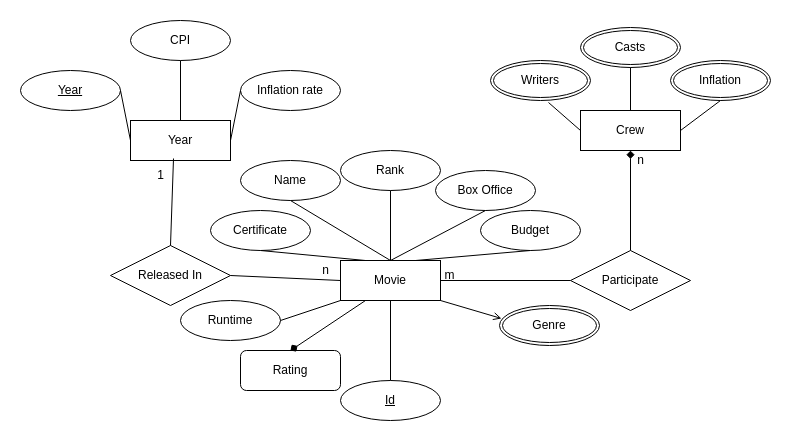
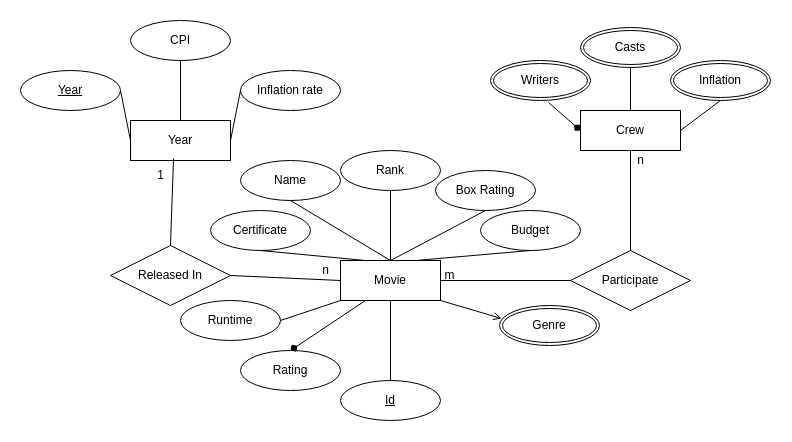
  <mxCell id="0" />
  <mxCell id="1" parent="0" />
  <mxCell id="2" value="Movie" style="whiteSpace=wrap;html=1;align=center;" parent="1" vertex="1"><mxGeometry x="340" y="260" width="100" height="40" as="geometry" /></mxCell>
  <mxCell id="3" value="Crew" style="whiteSpace=wrap;html=1;align=center;" parent="1" vertex="1"><mxGeometry x="580" y="110" width="100" height="40" as="geometry" /></mxCell>
  <mxCell id="4" value="Casts" style="ellipse;shape=doubleEllipse;margin=3;whiteSpace=wrap;html=1;align=center;" parent="1" vertex="1"><mxGeometry x="580" y="27" width="100" height="40" as="geometry" /></mxCell>
  <mxCell id="5" value="Inflation" style="ellipse;shape=doubleEllipse;margin=3;whiteSpace=wrap;html=1;align=center;" parent="1" vertex="1"><mxGeometry x="670" y="60" width="100" height="40" as="geometry" /></mxCell>
  <mxCell id="6" value="Writers" style="ellipse;shape=doubleEllipse;margin=3;whiteSpace=wrap;html=1;align=center;" parent="1" vertex="1"><mxGeometry x="490" y="60" width="100" height="40" as="geometry" /></mxCell>
  <mxCell id="7" value="Id" style="ellipse;whiteSpace=wrap;html=1;align=center;fontStyle=4;" parent="1" vertex="1"><mxGeometry x="340" y="380" width="100" height="40" as="geometry" /></mxCell>
  <mxCell id="8" value="Name" style="ellipse;whiteSpace=wrap;html=1;align=center;" parent="1" vertex="1"><mxGeometry x="240" y="160" width="100" height="40" as="geometry" /></mxCell>
- <mxCell id="9" value="Rating" style="whiteSpace=wrap;html=1;align=center;rounded=1;" parent="1" vertex="1"><mxGeometry x="240" y="350" width="100" height="40" as="geometry" /></mxCell>
+ <mxCell id="9" value="Rating" style="ellipse;whiteSpace=wrap;html=1;align=center;" parent="1" vertex="1"><mxGeometry x="240" y="350" width="100" height="40" as="geometry" /></mxCell>
  <mxCell id="10" value="Genre" style="ellipse;shape=doubleEllipse;margin=3;whiteSpace=wrap;html=1;align=center;" parent="1" vertex="1"><mxGeometry x="499" y="305" width="100" height="40" as="geometry" /></mxCell>
  <mxCell id="11" value="Certificate" style="ellipse;whiteSpace=wrap;html=1;align=center;" parent="1" vertex="1"><mxGeometry x="210" y="210" width="100" height="40" as="geometry" /></mxCell>
  <mxCell id="12" value="Runtime" style="ellipse;whiteSpace=wrap;html=1;align=center;" parent="1" vertex="1"><mxGeometry x="180" y="300" width="100" height="40" as="geometry" /></mxCell>
  <mxCell id="13" value="Budget" style="ellipse;whiteSpace=wrap;html=1;align=center;" parent="1" vertex="1"><mxGeometry x="480" y="210" width="100" height="40" as="geometry" /></mxCell>
- <mxCell id="14" value="Box Office" style="ellipse;whiteSpace=wrap;html=1;align=center;" parent="1" vertex="1"><mxGeometry x="435" y="170" width="100" height="40" as="geometry" /></mxCell>
+ <mxCell id="14" value="Box Rating" style="ellipse;whiteSpace=wrap;html=1;align=center;" parent="1" vertex="1"><mxGeometry x="435" y="170" width="100" height="40" as="geometry" /></mxCell>
  <mxCell id="15" value="Year" style="whiteSpace=wrap;html=1;align=center;" parent="1" vertex="1"><mxGeometry x="130" y="120" width="100" height="40" as="geometry" /></mxCell>
  <mxCell id="16" value="CPI" style="ellipse;whiteSpace=wrap;html=1;align=center;" parent="1" vertex="1"><mxGeometry x="130" y="20" width="100" height="40" as="geometry" /></mxCell>
  <mxCell id="17" value="Inflation rate" style="ellipse;whiteSpace=wrap;html=1;align=center;" parent="1" vertex="1"><mxGeometry x="240" y="70" width="100" height="40" as="geometry" /></mxCell>
  <mxCell id="18" value="Year" style="ellipse;whiteSpace=wrap;html=1;align=center;fontStyle=4;" parent="1" vertex="1"><mxGeometry x="20" y="70" width="100" height="40" as="geometry" /></mxCell>
  <mxCell id="19" value="" style="endArrow=none;html=1;rounded=0;exitX=1;exitY=0.5;exitDx=0;exitDy=0;entryX=0;entryY=0.5;entryDx=0;entryDy=0;" parent="1" source="15" target="17" edge="1"><mxGeometry relative="1" as="geometry"><mxPoint x="230" y="-30" as="sourcePoint" /><mxPoint x="390" y="-30" as="targetPoint" /></mxGeometry></mxCell>
  <mxCell id="20" value="" style="endArrow=none;html=1;rounded=0;exitX=0.5;exitY=0;exitDx=0;exitDy=0;entryX=0.5;entryY=1;entryDx=0;entryDy=0;" parent="1" source="15" target="16" edge="1"><mxGeometry relative="1" as="geometry"><mxPoint x="190" y="130" as="sourcePoint" /><mxPoint x="250" y="90" as="targetPoint" /></mxGeometry></mxCell>
  <mxCell id="21" value="" style="endArrow=none;html=1;rounded=0;exitX=1;exitY=0.5;exitDx=0;exitDy=0;entryX=0;entryY=0.5;entryDx=0;entryDy=0;" parent="1" source="18" target="15" edge="1"><mxGeometry relative="1" as="geometry"><mxPoint x="200" y="140" as="sourcePoint" /><mxPoint x="260" y="100" as="targetPoint" /></mxGeometry></mxCell>
  <mxCell id="22" value="Released In" style="shape=rhombus;perimeter=rhombusPerimeter;whiteSpace=wrap;html=1;align=center;" parent="1" vertex="1"><mxGeometry x="110" y="245" width="120" height="60" as="geometry" /></mxCell>
  <mxCell id="23" value="" style="endArrow=none;html=1;rounded=0;exitX=0;exitY=0.5;exitDx=0;exitDy=0;entryX=1;entryY=0.5;entryDx=0;entryDy=0;" parent="1" source="2" target="22" edge="1"><mxGeometry relative="1" as="geometry"><mxPoint x="350" y="270" as="sourcePoint" /><mxPoint x="510" y="270" as="targetPoint" /></mxGeometry></mxCell>
  <mxCell id="24" value="" style="endArrow=none;html=1;rounded=0;exitX=0.5;exitY=0;exitDx=0;exitDy=0;entryX=0.43;entryY=0.95;entryDx=0;entryDy=0;entryPerimeter=0;" parent="1" source="22" target="15" edge="1"><mxGeometry relative="1" as="geometry"><mxPoint x="250" y="120" as="sourcePoint" /><mxPoint x="250" y="260" as="targetPoint" /></mxGeometry></mxCell>
  <mxCell id="25" value="1" style="text;html=1;align=center;verticalAlign=middle;resizable=0;points=[];autosize=1;strokeColor=none;fillColor=none;" parent="1" vertex="1"><mxGeometry x="145" y="160" width="30" height="30" as="geometry" /></mxCell>
  <mxCell id="26" value="n" style="text;html=1;align=center;verticalAlign=middle;resizable=0;points=[];autosize=1;strokeColor=none;fillColor=none;" parent="1" vertex="1"><mxGeometry x="310" y="255" width="30" height="30" as="geometry" /></mxCell>
  <mxCell id="27" value="" style="endArrow=diamond;html=1;rounded=0;exitX=0.25;exitY=1;exitDx=0;exitDy=0;entryX=0.5;entryY=0;entryDx=0;entryDy=0;" parent="1" source="2" target="9" edge="1"><mxGeometry relative="1" as="geometry"><mxPoint x="400" y="310" as="sourcePoint" /><mxPoint x="400" y="450" as="targetPoint" /></mxGeometry></mxCell>
  <mxCell id="28" value="" style="endArrow=none;html=1;rounded=0;exitX=0;exitY=1;exitDx=0;exitDy=0;entryX=1;entryY=0.5;entryDx=0;entryDy=0;" parent="1" source="2" target="12" edge="1"><mxGeometry relative="1" as="geometry"><mxPoint x="410" y="320" as="sourcePoint" /><mxPoint x="410" y="460" as="targetPoint" /></mxGeometry></mxCell>
  <mxCell id="29" value="" style="endArrow=none;html=1;rounded=0;exitX=0.5;exitY=1;exitDx=0;exitDy=0;entryX=0.5;entryY=0;entryDx=0;entryDy=0;" parent="1" source="8" target="2" edge="1"><mxGeometry relative="1" as="geometry"><mxPoint x="420" y="330" as="sourcePoint" /><mxPoint x="420" y="470" as="targetPoint" /></mxGeometry></mxCell>
  <mxCell id="30" value="" style="endArrow=none;html=1;rounded=0;exitX=0.5;exitY=0;exitDx=0;exitDy=0;entryX=0.5;entryY=1;entryDx=0;entryDy=0;" parent="1" source="7" target="2" edge="1"><mxGeometry relative="1" as="geometry"><mxPoint x="290" y="290" as="sourcePoint" /><mxPoint x="340" y="280" as="targetPoint" /></mxGeometry></mxCell>
  <mxCell id="31" value="" style="endArrow=none;html=1;rounded=0;exitX=0.25;exitY=0;exitDx=0;exitDy=0;entryX=0.5;entryY=1;entryDx=0;entryDy=0;" parent="1" source="2" target="11" edge="1"><mxGeometry relative="1" as="geometry"><mxPoint x="440" y="350" as="sourcePoint" /><mxPoint x="440" y="490" as="targetPoint" /></mxGeometry></mxCell>
  <mxCell id="32" value="" style="endArrow=none;html=1;rounded=0;exitX=0.5;exitY=0;exitDx=0;exitDy=0;entryX=0.5;entryY=1;entryDx=0;entryDy=0;" parent="1" source="2" target="14" edge="1"><mxGeometry relative="1" as="geometry"><mxPoint x="440" y="280" as="sourcePoint" /><mxPoint x="450" y="170" as="targetPoint" /></mxGeometry></mxCell>
  <mxCell id="33" value="" style="endArrow=open;html=1;rounded=0;exitX=1;exitY=1;exitDx=0;exitDy=0;entryX=0.02;entryY=0.325;entryDx=0;entryDy=0;entryPerimeter=0;" parent="1" source="2" target="10" edge="1"><mxGeometry relative="1" as="geometry"><mxPoint x="470" y="380" as="sourcePoint" /><mxPoint x="470" y="520" as="targetPoint" /></mxGeometry></mxCell>
  <mxCell id="34" value="Participate" style="shape=rhombus;perimeter=rhombusPerimeter;whiteSpace=wrap;html=1;align=center;" parent="1" vertex="1"><mxGeometry x="570" y="250" width="120" height="60" as="geometry" /></mxCell>
  <mxCell id="35" value="" style="endArrow=none;html=1;rounded=0;exitX=1;exitY=0.5;exitDx=0;exitDy=0;entryX=0;entryY=0.5;entryDx=0;entryDy=0;" parent="1" source="2" target="34" edge="1"><mxGeometry relative="1" as="geometry"><mxPoint x="480" y="390" as="sourcePoint" /><mxPoint x="580" y="280" as="targetPoint" /></mxGeometry></mxCell>
- <mxCell id="36" value="" style="endArrow=diamond;html=1;rounded=0;exitX=0.5;exitY=0;exitDx=0;exitDy=0;" parent="1" source="34" target="3" edge="1"><mxGeometry relative="1" as="geometry"><mxPoint x="340" y="210" as="sourcePoint" /><mxPoint x="340" y="350" as="targetPoint" /></mxGeometry></mxCell>
+ <mxCell id="36" value="" style="endArrow=none;html=1;rounded=0;exitX=0.5;exitY=0;exitDx=0;exitDy=0;" parent="1" source="34" target="3" edge="1"><mxGeometry relative="1" as="geometry"><mxPoint x="340" y="210" as="sourcePoint" /><mxPoint x="340" y="350" as="targetPoint" /></mxGeometry></mxCell>
  <mxCell id="37" value="m" style="text;html=1;align=center;verticalAlign=middle;resizable=0;points=[];autosize=1;strokeColor=none;fillColor=none;" parent="1" vertex="1"><mxGeometry x="434" y="260" width="30" height="30" as="geometry" /></mxCell>
  <mxCell id="38" value="n" style="text;html=1;align=center;verticalAlign=middle;resizable=0;points=[];autosize=1;strokeColor=none;fillColor=none;" parent="1" vertex="1"><mxGeometry x="625" y="145" width="30" height="30" as="geometry" /></mxCell>
  <mxCell id="39" value="" style="endArrow=none;html=1;rounded=0;exitX=0.75;exitY=0;exitDx=0;exitDy=0;entryX=0.5;entryY=1;entryDx=0;entryDy=0;" parent="1" source="2" target="13" edge="1"><mxGeometry relative="1" as="geometry"><mxPoint x="425" y="270" as="sourcePoint" /><mxPoint x="486" y="245" as="targetPoint" /></mxGeometry></mxCell>
  <mxCell id="40" value="" style="endArrow=none;html=1;rounded=0;exitX=1;exitY=0.5;exitDx=0;exitDy=0;entryX=0.5;entryY=1;entryDx=0;entryDy=0;" parent="1" source="3" target="5" edge="1"><mxGeometry relative="1" as="geometry"><mxPoint x="285" y="90" as="sourcePoint" /><mxPoint x="335" y="4" as="targetPoint" /></mxGeometry></mxCell>
  <mxCell id="41" value="" style="endArrow=none;html=1;rounded=0;exitX=0.5;exitY=0;exitDx=0;exitDy=0;entryX=0.5;entryY=1;entryDx=0;entryDy=0;" parent="1" source="3" target="4" edge="1"><mxGeometry relative="1" as="geometry"><mxPoint x="295" y="100" as="sourcePoint" /><mxPoint x="345" y="14" as="targetPoint" /></mxGeometry></mxCell>
- <mxCell id="42" value="" style="endArrow=none;html=1;rounded=0;exitX=0.58;exitY=1.05;exitDx=0;exitDy=0;exitPerimeter=0;entryX=0;entryY=0.5;entryDx=0;entryDy=0;" parent="1" source="6" target="3" edge="1"><mxGeometry relative="1" as="geometry"><mxPoint x="305" y="110" as="sourcePoint" /><mxPoint x="620" y="140" as="targetPoint" /></mxGeometry></mxCell>
+ <mxCell id="42" value="" style="endArrow=diamond;html=1;rounded=0;exitX=0.58;exitY=1.05;exitDx=0;exitDy=0;exitPerimeter=0;entryX=0;entryY=0.5;entryDx=0;entryDy=0;" parent="1" source="6" target="3" edge="1"><mxGeometry relative="1" as="geometry"><mxPoint x="305" y="110" as="sourcePoint" /><mxPoint x="620" y="140" as="targetPoint" /></mxGeometry></mxCell>
  <mxCell id="43" style="edgeStyle=orthogonalEdgeStyle;rounded=0;orthogonalLoop=1;jettySize=auto;html=1;exitX=0.5;exitY=1;exitDx=0;exitDy=0;" parent="1" source="7" target="7" edge="1"><mxGeometry relative="1" as="geometry" /></mxCell>
  <mxCell id="44" value="Rank" style="ellipse;whiteSpace=wrap;html=1;align=center;" vertex="1" parent="1"><mxGeometry x="340" y="150" width="100" height="40" as="geometry" /></mxCell>
  <mxCell id="45" value="" style="endArrow=none;html=1;rounded=0;exitX=0.5;exitY=1;exitDx=0;exitDy=0;entryX=0.5;entryY=0;entryDx=0;entryDy=0;" edge="1" parent="1" source="44" target="2"><mxGeometry relative="1" as="geometry"><mxPoint x="494" y="300" as="sourcePoint" /><mxPoint x="464" y="230" as="targetPoint" /></mxGeometry></mxCell>
